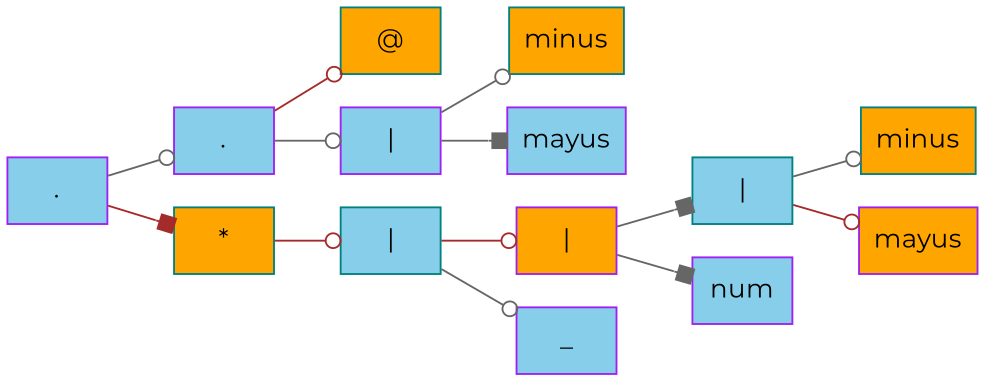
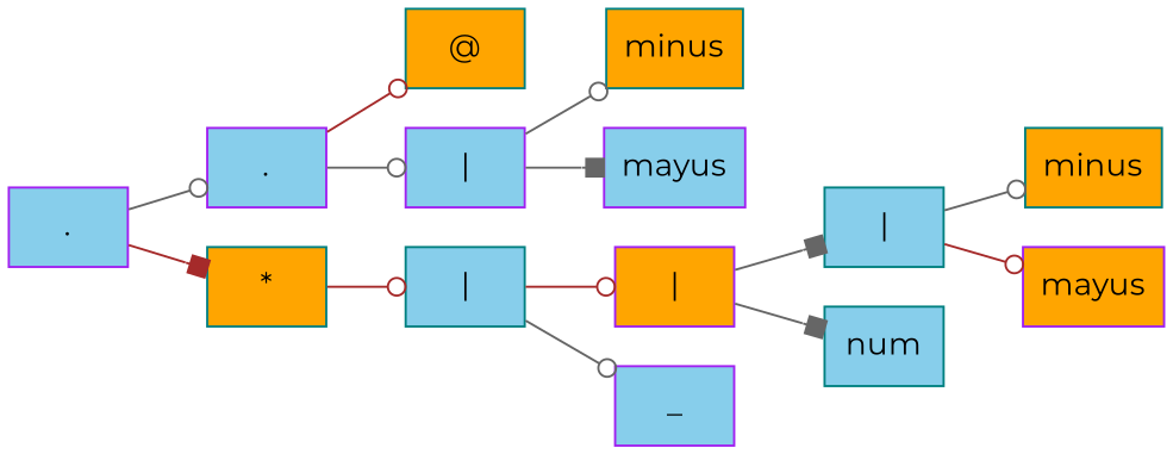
  digraph {
    concentrate=true
    rankdir=LR
    fontname=Montserrat
    node [shape=box style=filled fillcolor=skyblue color=purple fontname=Montserrat]
    edge [color=gray40 arrowhead=odot fontname=Montserrat]
    n1 [label="."]
    n2 [label="."]
    n3 [label="*" fillcolor=orange color=teal]
    n4 [label="@" fillcolor=orange color=teal]
    n5 [label="|"]
    n6 [label=minus fillcolor=orange color=teal]
    n7 [label=mayus]
    n8 [label="|" color=teal]
    n9 [label="|" fillcolor=orange]
    n10 [label=_]
    n11 [label="|" color=teal]
-   n12 [label=num]
+   n12 [label=num color=teal]
    n13 [label=minus fillcolor=orange color=teal]
    n14 [label=mayus fillcolor=orange]
    n1 -> n2
    n1 -> n3 [color=brown arrowhead=box]
    n2 -> n4 [color=brown]
    n2 -> n5
    n3 -> n8 [color=brown]
    n5 -> n6
    n5 -> n7 [arrowhead=box]
    n8 -> n9 [color=brown]
    n8 -> n10
    n9 -> n11 [arrowhead=box]
    n9 -> n12 [arrowhead=box]
    n11 -> n13
    n11 -> n14 [color=brown]
  }
